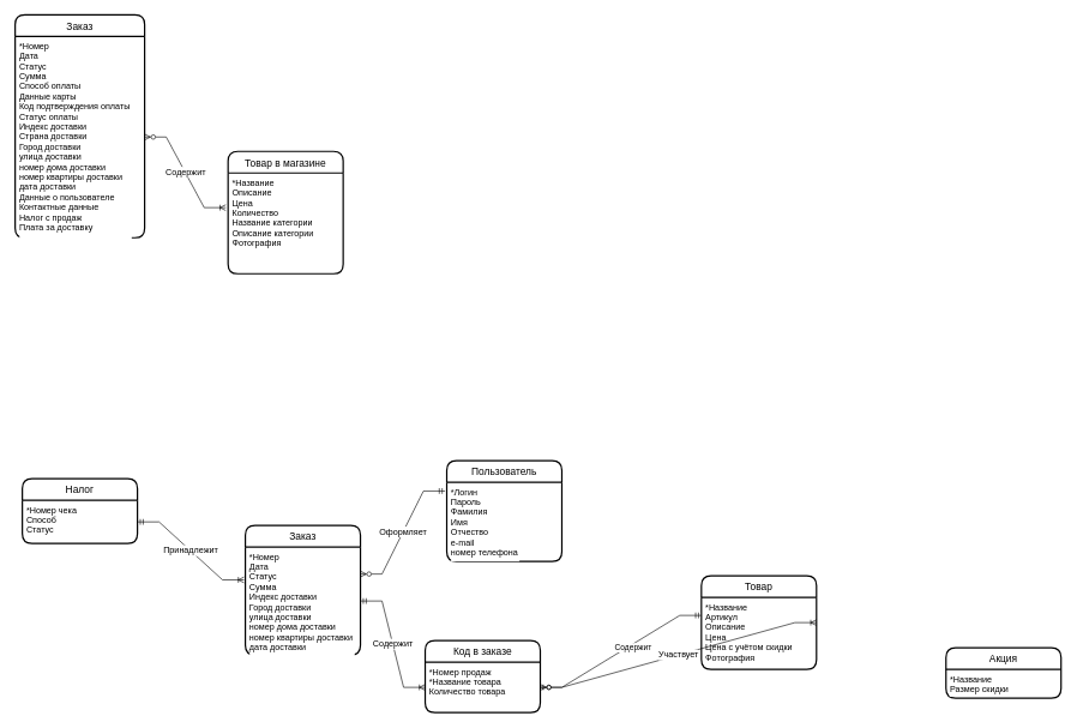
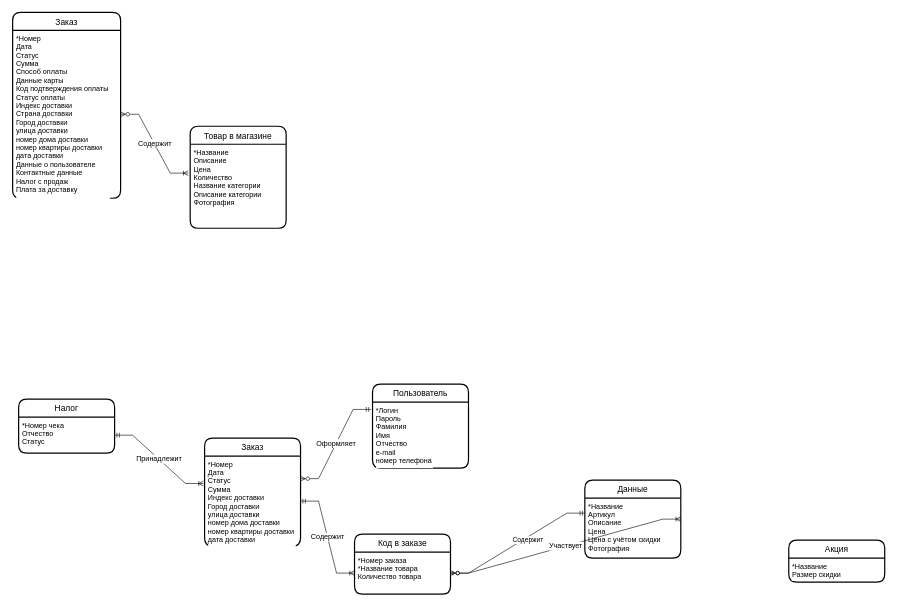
  <mxCell id="0" />
  <mxCell id="1" parent="0" />
  <mxCell id="2" value="Заказ" style="swimlane;childLayout=stackLayout;horizontal=1;startSize=30;horizontalStack=0;rounded=1;fontSize=14;fontStyle=0;strokeWidth=2;resizeParent=0;resizeLast=1;shadow=0;dashed=0;align=center;labelBackgroundColor=#FFFFFF;labelBorderColor=none;" parent="1" vertex="1"><mxGeometry x="20" y="20" width="180" height="310" as="geometry" /></mxCell>
  <mxCell id="3" value="*Номер&#10;Дата&#10;Статус&#10;Сумма &#10;Способ оплаты &#10;Данные карты&#10;Код подтверждения оплаты&#10;Статус оплаты&#10;Индекс доставки&#10;Страна доставки&#10;Город доставки&#10;улица доставки&#10;номер дома доставки&#10;номер квартиры доставки&#10;дата доставки&#10;Данные о пользователе&#10;Контактные данные&#10;Налог с продаж&#10;Плата за доставку" style="align=left;strokeColor=none;fillColor=none;spacingLeft=4;fontSize=12;verticalAlign=top;resizable=0;rotatable=0;part=1;labelBackgroundColor=#FFFFFF;labelBorderColor=none;" parent="2" vertex="1"><mxGeometry y="30" width="180" height="280" as="geometry" /></mxCell>
  <mxCell id="4" value="Товар в магазине" style="swimlane;childLayout=stackLayout;horizontal=1;startSize=30;horizontalStack=0;rounded=1;fontSize=14;fontStyle=0;strokeWidth=2;resizeParent=0;resizeLast=1;shadow=0;dashed=0;align=center;labelBackgroundColor=#FFFFFF;labelBorderColor=none;" parent="1" vertex="1"><mxGeometry x="316" y="210" width="160" height="170" as="geometry" /></mxCell>
  <mxCell id="5" value="*Название&#10;Описание&#10;Цена&#10;Количество&#10;Название категории&#10;Описание категории&#10;Фотография" style="align=left;strokeColor=none;fillColor=none;spacingLeft=4;fontSize=12;verticalAlign=top;resizable=0;rotatable=0;part=1;labelBackgroundColor=#FFFFFF;labelBorderColor=none;" parent="4" vertex="1"><mxGeometry y="30" width="160" height="140" as="geometry" /></mxCell>
  <mxCell id="6" value="Содержит" style="edgeStyle=entityRelationEdgeStyle;fontSize=12;html=1;endArrow=ERoneToMany;startArrow=ERzeroToMany;rounded=0;entryX=-0.02;entryY=0.344;entryDx=0;entryDy=0;entryPerimeter=0;startFill=0;endFill=0;" parent="1" source="3" target="5" edge="1"><mxGeometry width="100" height="100" relative="1" as="geometry"><mxPoint x="246" y="170" as="sourcePoint" /><mxPoint x="346" y="70" as="targetPoint" /></mxGeometry></mxCell>
  <mxCell id="7" value="Заказ" style="swimlane;childLayout=stackLayout;horizontal=1;startSize=30;horizontalStack=0;rounded=1;fontSize=14;fontStyle=0;strokeWidth=2;resizeParent=0;resizeLast=1;shadow=0;dashed=0;align=center;labelBackgroundColor=#FFFFFF;labelBorderColor=none;" parent="1" vertex="1"><mxGeometry x="340" y="730" width="160" height="180" as="geometry" /></mxCell>
  <mxCell id="8" value="*Номер&#10;Дата&#10;Статус&#10;Сумма&#10;Индекс доставки&#10;Город доставки&#10;улица доставки&#10;номер дома доставки&#10;номер квартиры доставки&#10;дата доставки" style="align=left;strokeColor=none;fillColor=none;spacingLeft=4;fontSize=12;verticalAlign=top;resizable=0;rotatable=0;part=1;labelBackgroundColor=#FFFFFF;labelBorderColor=none;" parent="7" vertex="1"><mxGeometry y="30" width="160" height="150" as="geometry" /></mxCell>
  <mxCell id="9" value="Пользователь" style="swimlane;childLayout=stackLayout;horizontal=1;startSize=30;horizontalStack=0;rounded=1;fontSize=14;fontStyle=0;strokeWidth=2;resizeParent=0;resizeLast=1;shadow=0;dashed=0;align=center;labelBackgroundColor=#FFFFFF;labelBorderColor=none;" parent="1" vertex="1"><mxGeometry x="620" y="640" width="160" height="140" as="geometry" /></mxCell>
  <mxCell id="10" value="*Логин&#10;Пароль&#10;Фамилия&#10;Имя&#10;Отчество&#10;e-mail&#10;номер телефона" style="align=left;strokeColor=none;fillColor=none;spacingLeft=4;fontSize=12;verticalAlign=top;resizable=0;rotatable=0;part=1;labelBackgroundColor=#FFFFFF;labelBorderColor=none;" parent="9" vertex="1"><mxGeometry y="30" width="160" height="110" as="geometry" /></mxCell>
  <mxCell id="11" value="Содержит" style="edgeStyle=entityRelationEdgeStyle;fontSize=12;html=1;endArrow=ERoneToMany;startArrow=ERmandOne;rounded=0;startFill=0;endFill=0;" parent="1" source="8" target="14" edge="1"><mxGeometry width="100" height="100" relative="1" as="geometry"><mxPoint x="436" y="930" as="sourcePoint" /><mxPoint x="380" y="1030" as="targetPoint" /></mxGeometry></mxCell>
  <mxCell id="12" value="Оформляет" style="edgeStyle=entityRelationEdgeStyle;fontSize=12;html=1;endArrow=ERzeroToMany;startArrow=ERmandOne;rounded=0;exitX=-0.015;exitY=0.11;exitDx=0;exitDy=0;exitPerimeter=0;entryX=1;entryY=0.25;entryDx=0;entryDy=0;endFill=0;" parent="1" source="10" target="8" edge="1"><mxGeometry width="100" height="100" relative="1" as="geometry"><mxPoint x="416" y="730" as="sourcePoint" /><mxPoint x="446" y="820" as="targetPoint" /></mxGeometry></mxCell>
  <mxCell id="13" value="Код в заказе" style="swimlane;childLayout=stackLayout;horizontal=1;startSize=30;horizontalStack=0;rounded=1;fontSize=14;fontStyle=0;strokeWidth=2;resizeParent=0;resizeLast=1;shadow=0;dashed=0;align=center;" parent="1" vertex="1"><mxGeometry x="590" y="890" width="160" height="100" as="geometry" /></mxCell>
- <mxCell id="14" value="*Номер продаж&#10;*Название товара&#10;Количество товара" style="align=left;strokeColor=none;fillColor=none;spacingLeft=4;fontSize=12;verticalAlign=top;resizable=0;rotatable=0;part=1;" parent="13" vertex="1"><mxGeometry y="30" width="160" height="70" as="geometry" /></mxCell>
+ <mxCell id="14" value="*Номер заказа&#10;*Название товара&#10;Количество товара" style="align=left;strokeColor=none;fillColor=none;spacingLeft=4;fontSize=12;verticalAlign=top;resizable=0;rotatable=0;part=1;" parent="13" vertex="1"><mxGeometry y="30" width="160" height="70" as="geometry" /></mxCell>
  <mxCell id="15" value="Налог" style="swimlane;childLayout=stackLayout;horizontal=1;startSize=30;horizontalStack=0;rounded=1;fontSize=14;fontStyle=0;strokeWidth=2;resizeParent=0;resizeLast=1;shadow=0;dashed=0;align=center;labelBackgroundColor=#FFFFFF;labelBorderColor=none;" parent="1" vertex="1"><mxGeometry x="30" y="665" width="160" height="90" as="geometry" /></mxCell>
- <mxCell id="16" value="*Номер чека&#10;Способ &#10;Статус " style="align=left;strokeColor=none;fillColor=none;spacingLeft=4;fontSize=12;verticalAlign=top;resizable=0;rotatable=0;part=1;labelBackgroundColor=#FFFFFF;labelBorderColor=none;" parent="15" vertex="1"><mxGeometry y="30" width="160" height="60" as="geometry" /></mxCell>
+ <mxCell id="16" value="*Номер чека&#10;Отчество &#10;Статус " style="align=left;strokeColor=none;fillColor=none;spacingLeft=4;fontSize=12;verticalAlign=top;resizable=0;rotatable=0;part=1;labelBackgroundColor=#FFFFFF;labelBorderColor=none;" parent="15" vertex="1"><mxGeometry y="30" width="160" height="60" as="geometry" /></mxCell>
  <mxCell id="17" value="Принадлежит" style="edgeStyle=entityRelationEdgeStyle;fontSize=12;html=1;endArrow=ERoneToMany;startArrow=ERmandOne;rounded=0;entryX=-0.011;entryY=0.304;entryDx=0;entryDy=0;entryPerimeter=0;" parent="1" source="16" target="8" edge="1"><mxGeometry width="100" height="100" relative="1" as="geometry"><mxPoint x="100" y="1000" as="sourcePoint" /><mxPoint x="200" y="900" as="targetPoint" /></mxGeometry></mxCell>
- <mxCell id="18" value="Товар" style="swimlane;childLayout=stackLayout;horizontal=1;startSize=30;horizontalStack=0;rounded=1;fontSize=14;fontStyle=0;strokeWidth=2;resizeParent=0;resizeLast=1;shadow=0;dashed=0;align=center;labelBackgroundColor=#FFFFFF;labelBorderColor=none;" parent="1" vertex="1"><mxGeometry x="973.96" y="800" width="160" height="130" as="geometry" /></mxCell>
+ <mxCell id="18" value="Данные" style="swimlane;childLayout=stackLayout;horizontal=1;startSize=30;horizontalStack=0;rounded=1;fontSize=14;fontStyle=0;strokeWidth=2;resizeParent=0;resizeLast=1;shadow=0;dashed=0;align=center;labelBackgroundColor=#FFFFFF;labelBorderColor=none;" parent="1" vertex="1"><mxGeometry x="973.96" y="800" width="160" height="130" as="geometry" /></mxCell>
  <mxCell id="19" value="*Название&#10;Артикул&#10;Описание&#10;Цена&#10;Цена с учётом скидки&#10;Фотография" style="align=left;strokeColor=none;fillColor=none;spacingLeft=4;fontSize=12;verticalAlign=top;resizable=0;rotatable=0;part=1;labelBackgroundColor=#FFFFFF;labelBorderColor=none;" parent="18" vertex="1"><mxGeometry y="30" width="160" height="100" as="geometry" /></mxCell>
  <mxCell id="20" value="" style="edgeStyle=entityRelationEdgeStyle;fontSize=12;html=1;endArrow=ERzeroToMany;startArrow=ERmandOne;rounded=0;entryX=1;entryY=0.5;entryDx=0;entryDy=0;exitX=0;exitY=0.25;exitDx=0;exitDy=0;" parent="1" source="19" target="14" edge="1"><mxGeometry width="100" height="100" relative="1" as="geometry"><mxPoint x="923.96" y="1090" as="sourcePoint" /><mxPoint x="786.04" y="952.68" as="targetPoint" /></mxGeometry></mxCell>
  <mxCell id="21" value="Содержит" style="edgeLabel;html=1;align=center;verticalAlign=middle;resizable=0;points=[];" parent="20" connectable="0" vertex="1"><mxGeometry x="-0.135" y="4" relative="1" as="geometry"><mxPoint as="offset" /></mxGeometry></mxCell>
  <mxCell id="22" value="Акция" style="swimlane;childLayout=stackLayout;horizontal=1;startSize=30;horizontalStack=0;rounded=1;fontSize=14;fontStyle=0;strokeWidth=2;resizeParent=0;resizeLast=1;shadow=0;dashed=0;align=center;labelBackgroundColor=#FFFFFF;labelBorderColor=none;" parent="1" vertex="1"><mxGeometry x="1313.96" y="900" width="160" height="70" as="geometry" /></mxCell>
  <mxCell id="23" value="*Название&#10;Размер скидки" style="align=left;strokeColor=none;fillColor=none;spacingLeft=4;fontSize=12;verticalAlign=top;resizable=0;rotatable=0;part=1;labelBackgroundColor=#FFFFFF;labelBorderColor=none;" parent="22" vertex="1"><mxGeometry y="30" width="160" height="40" as="geometry" /></mxCell>
  <mxCell id="24" value="Участвует" style="edgeStyle=entityRelationEdgeStyle;fontSize=12;html=1;endArrow=ERzeroToOne;startArrow=ERoneToMany;rounded=0;startFill=0;endFill=0;exitX=1;exitY=0.5;exitDx=0;exitDy=0;" parent="1" source="18" target="14" edge="1"><mxGeometry width="100" height="100" relative="1" as="geometry"><mxPoint x="1253.96" y="830" as="sourcePoint" /><mxPoint x="1213.96" y="1110" as="targetPoint" /></mxGeometry></mxCell>
